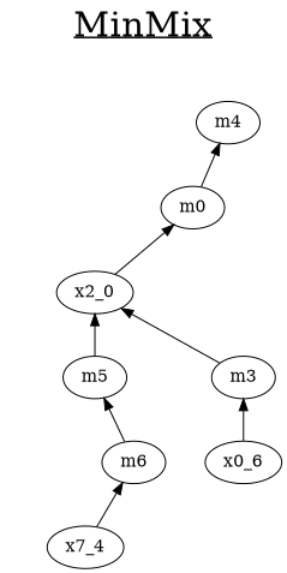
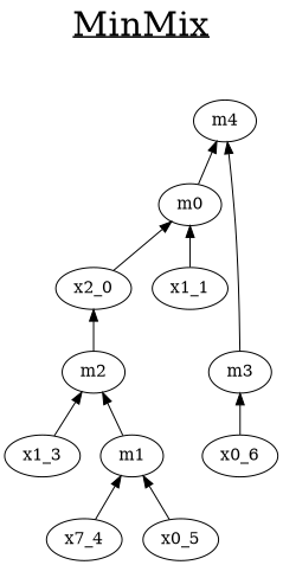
  digraph {
    fontsize=30
    label=<<u>MinMix</u>>
    labelloc=t
    rankdir=BT
    m0
    m4
    m3
    x2_0
+   x1_1
    n6 [label=x0_6]
-   m2 [label=m5]
-   m1 [label=m6]
+   m2
+   x1_3
+   m1
    n10 [label=x7_4]
+   x0_5
    m0 -> m4
-   m3 -> x2_0
+   m3 -> m4
    x2_0 -> m0
+   x1_1 -> m0
    n6 -> m3
    m2 -> x2_0
+   x1_3 -> m2
    m1 -> m2
    n10 -> m1
+   x0_5 -> m1
  }
